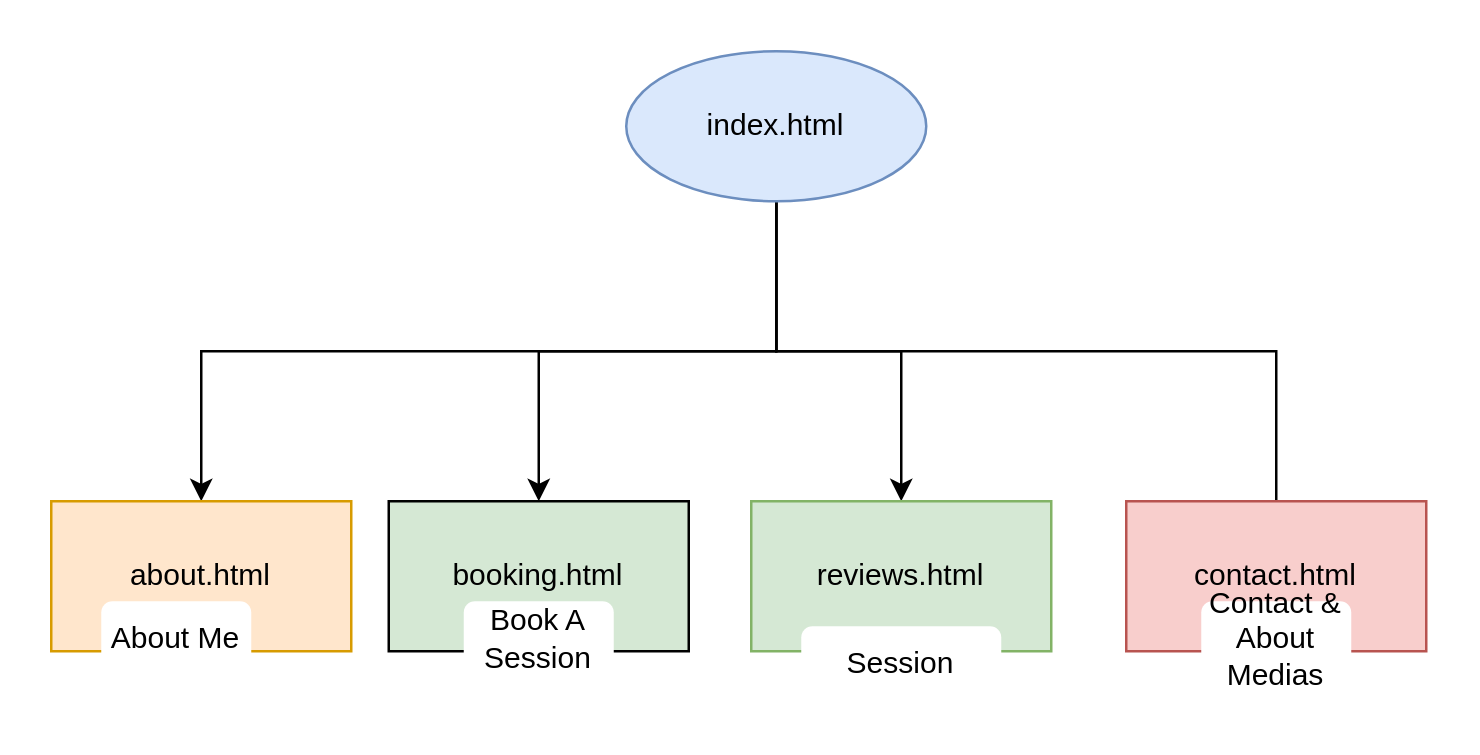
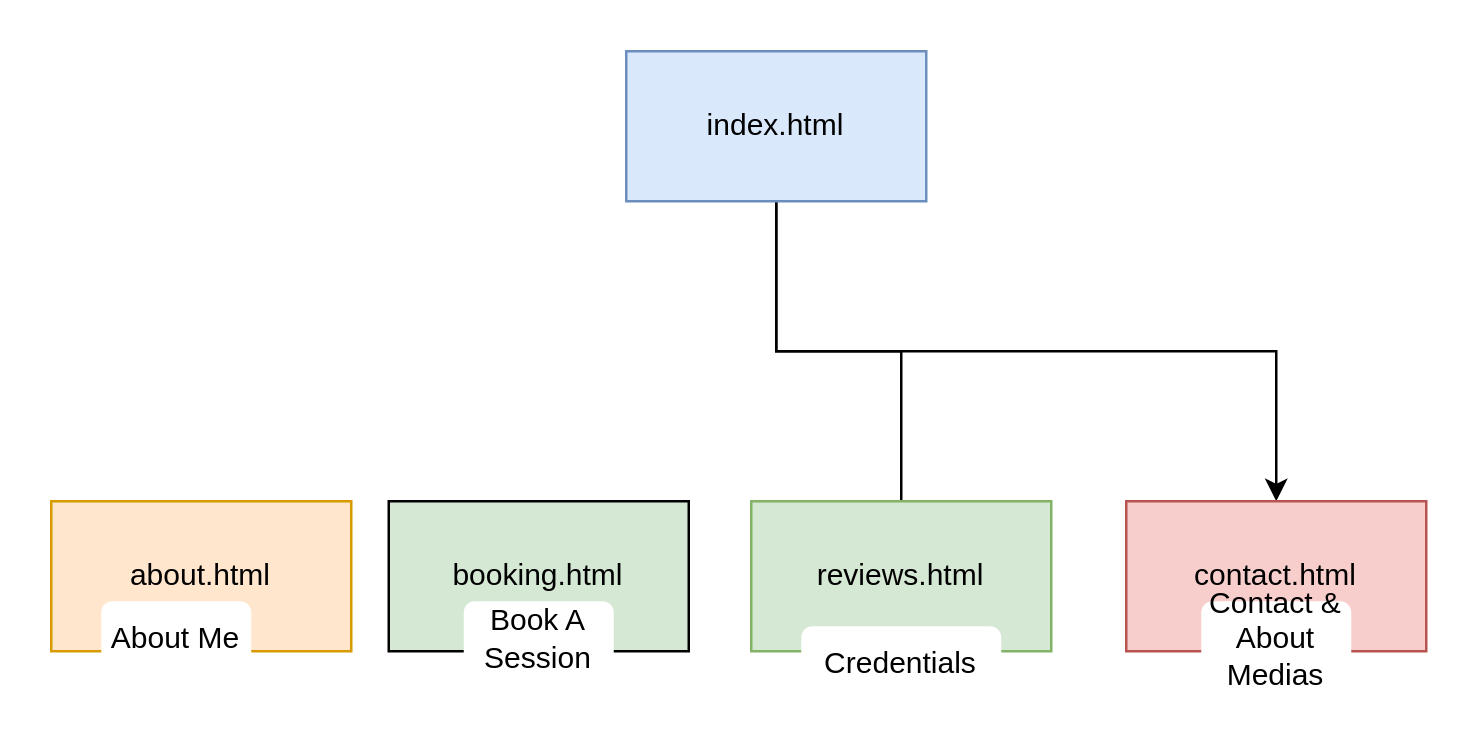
  <mxCell id="0" />
  <mxCell id="1" parent="0" />
- <mxCell id="2" style="edgeStyle=orthogonalEdgeStyle;rounded=0;orthogonalLoop=1;jettySize=auto;html=1;" edge="1" parent="1" source="6" target="7"><mxGeometry relative="1" as="geometry"><mxPoint x="160" y="310" as="targetPoint" /><Array as="points"><mxPoint x="310" y="140" /><mxPoint x="80" y="140" /></Array></mxGeometry></mxCell>
- <mxCell id="3" style="edgeStyle=orthogonalEdgeStyle;rounded=0;orthogonalLoop=1;jettySize=auto;html=1;" edge="1" parent="1" source="6" target="8"><mxGeometry relative="1" as="geometry" /></mxCell>
- <mxCell id="4" style="edgeStyle=orthogonalEdgeStyle;rounded=0;orthogonalLoop=1;jettySize=auto;html=1;entryX=0.5;entryY=0;entryDx=0;entryDy=0;" edge="1" parent="1" source="6" target="9"><mxGeometry relative="1" as="geometry"><Array as="points"><mxPoint x="310" y="140" /><mxPoint x="360" y="140" /></Array></mxGeometry></mxCell>
- <mxCell id="5" style="edgeStyle=orthogonalEdgeStyle;rounded=0;orthogonalLoop=1;jettySize=auto;html=1;endArrow=none;" edge="1" parent="1" source="6" target="10"><mxGeometry relative="1" as="geometry"><Array as="points"><mxPoint x="310" y="140" /><mxPoint x="510" y="140" /></Array></mxGeometry></mxCell>
- <mxCell id="6" value="index.html" style="ellipse;whiteSpace=wrap;html=1;fillColor=#dae8fc;strokeColor=#6c8ebf;" vertex="1" parent="1"><mxGeometry x="250" y="20" width="120" height="60" as="geometry" /></mxCell>
+ <mxCell id="4" style="edgeStyle=orthogonalEdgeStyle;rounded=0;orthogonalLoop=1;jettySize=auto;html=1;entryX=0.5;entryY=0;entryDx=0;entryDy=0;endArrow=none;" edge="1" parent="1" source="6" target="9"><mxGeometry relative="1" as="geometry"><Array as="points"><mxPoint x="310" y="140" /><mxPoint x="360" y="140" /></Array></mxGeometry></mxCell>
+ <mxCell id="5" style="edgeStyle=orthogonalEdgeStyle;rounded=0;orthogonalLoop=1;jettySize=auto;html=1;" edge="1" parent="1" source="6" target="10"><mxGeometry relative="1" as="geometry"><Array as="points"><mxPoint x="310" y="140" /><mxPoint x="510" y="140" /></Array></mxGeometry></mxCell>
+ <mxCell id="6" value="index.html" style="rounded=0;whiteSpace=wrap;html=1;fillColor=#dae8fc;strokeColor=#6c8ebf;" vertex="1" parent="1"><mxGeometry x="250" y="20" width="120" height="60" as="geometry" /></mxCell>
  <mxCell id="7" value="about.html" style="rounded=0;whiteSpace=wrap;html=1;fillColor=#ffe6cc;strokeColor=#d79b00;" vertex="1" parent="1"><mxGeometry x="20" y="200" width="120" height="60" as="geometry" /></mxCell>
  <mxCell id="8" value="booking.html" style="rounded=0;whiteSpace=wrap;html=1;fillColor=#d5e8d4;" vertex="1" parent="1"><mxGeometry x="155" y="200" width="120" height="60" as="geometry" /></mxCell>
  <mxCell id="9" value="reviews.html" style="rounded=0;whiteSpace=wrap;html=1;fillColor=#d5e8d4;strokeColor=#82b366;" vertex="1" parent="1"><mxGeometry x="300" y="200" width="120" height="60" as="geometry" /></mxCell>
  <mxCell id="10" value="contact.html" style="rounded=0;whiteSpace=wrap;html=1;fillColor=#f8cecc;strokeColor=#b85450;" vertex="1" parent="1"><mxGeometry x="450" y="200" width="120" height="60" as="geometry" /></mxCell>
  <mxCell id="11" value="About Me" style="text;html=1;align=center;verticalAlign=middle;whiteSpace=wrap;rounded=1;fillColor=default;" vertex="1" parent="1"><mxGeometry x="40" y="240" width="60" height="30" as="geometry" /></mxCell>
  <mxCell id="12" value="Book A Session" style="text;html=1;align=center;verticalAlign=middle;whiteSpace=wrap;rounded=1;fillColor=default;" vertex="1" parent="1"><mxGeometry x="185" y="240" width="60" height="30" as="geometry" /></mxCell>
- <mxCell id="13" value="Session" style="text;html=1;align=center;verticalAlign=middle;whiteSpace=wrap;rounded=1;fillColor=default;" vertex="1" parent="1"><mxGeometry x="320" y="250" width="80" height="30" as="geometry" /></mxCell>
+ <mxCell id="13" value="Credentials" style="text;html=1;align=center;verticalAlign=middle;whiteSpace=wrap;rounded=1;fillColor=default;" vertex="1" parent="1"><mxGeometry x="320" y="250" width="80" height="30" as="geometry" /></mxCell>
  <mxCell id="14" value="Contact &amp;amp; About Medias" style="text;html=1;align=center;verticalAlign=middle;whiteSpace=wrap;rounded=1;fillColor=default;" vertex="1" parent="1"><mxGeometry x="480" y="240" width="60" height="30" as="geometry" /></mxCell>
